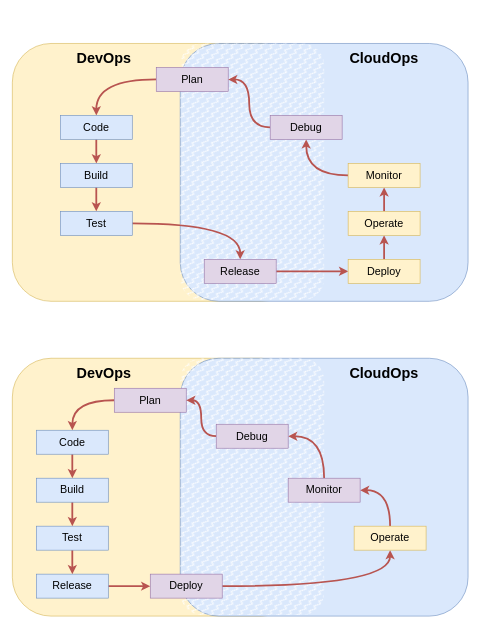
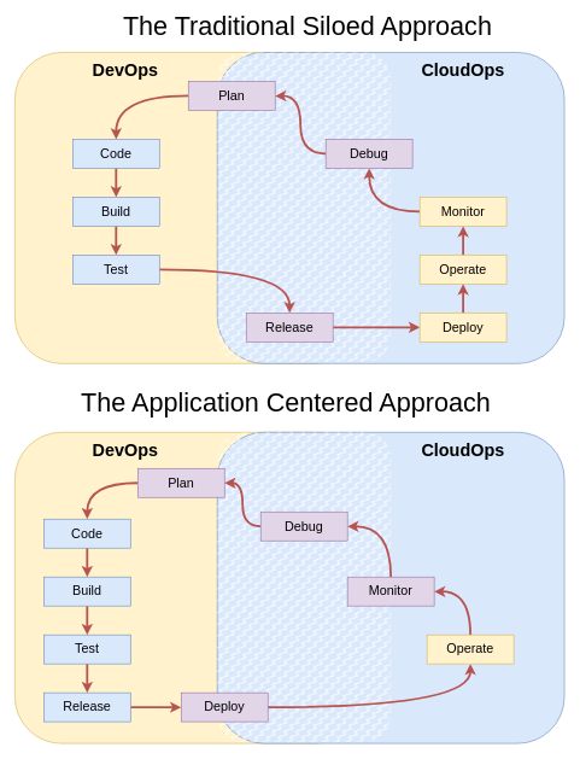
  <mxCell id="0" />
  <mxCell id="1" parent="0" />
  <mxCell id="2" value="" style="rounded=1;whiteSpace=wrap;html=1;fillColor=#fff2cc;strokeColor=#d6b656;" parent="1" vertex="1"><mxGeometry x="20" y="72" width="480" height="430" as="geometry" /></mxCell>
  <mxCell id="3" value="" style="rounded=1;whiteSpace=wrap;html=1;fillColor=#dae8fc;strokeColor=#6c8ebf;" parent="1" vertex="1"><mxGeometry x="300" y="72" width="480" height="430" as="geometry" /></mxCell>
  <mxCell id="4" value="" style="rounded=1;whiteSpace=wrap;html=1;fillStyle=zigzag-line;strokeColor=none;" vertex="1" parent="1"><mxGeometry x="300" y="72" width="240" height="428" as="geometry" /></mxCell>
  <mxCell id="5" style="edgeStyle=orthogonalEdgeStyle;rounded=0;orthogonalLoop=1;jettySize=auto;html=1;entryX=0.5;entryY=0;entryDx=0;entryDy=0;fillColor=#f8cecc;strokeColor=#b85450;strokeWidth=3;curved=1;" parent="1" source="6" target="8" edge="1"><mxGeometry relative="1" as="geometry" /></mxCell>
  <mxCell id="6" value="&lt;font style=&quot;font-size: 18px;&quot;&gt;Plan&lt;/font&gt;" style="rounded=0;whiteSpace=wrap;html=1;fillColor=#e1d5e7;strokeColor=#9673a6;" parent="1" vertex="1"><mxGeometry x="260" y="112" width="120" height="40" as="geometry" /></mxCell>
  <mxCell id="7" style="edgeStyle=orthogonalEdgeStyle;rounded=0;orthogonalLoop=1;jettySize=auto;html=1;fillColor=#f8cecc;strokeColor=#b85450;strokeWidth=3;curved=1;" parent="1" source="8" target="10" edge="1"><mxGeometry relative="1" as="geometry" /></mxCell>
  <mxCell id="8" value="&lt;font style=&quot;font-size: 18px;&quot;&gt;Code&lt;/font&gt;" style="rounded=0;whiteSpace=wrap;html=1;fillColor=#dae8fc;strokeColor=#6c8ebf;" parent="1" vertex="1"><mxGeometry x="100" y="192" width="120" height="40" as="geometry" /></mxCell>
  <mxCell id="9" style="edgeStyle=orthogonalEdgeStyle;rounded=0;orthogonalLoop=1;jettySize=auto;html=1;fillColor=#f8cecc;strokeColor=#b85450;strokeWidth=3;curved=1;" parent="1" source="10" target="12" edge="1"><mxGeometry relative="1" as="geometry" /></mxCell>
  <mxCell id="10" value="&lt;font style=&quot;font-size: 18px;&quot;&gt;Build&lt;/font&gt;" style="rounded=0;whiteSpace=wrap;html=1;fillColor=#dae8fc;strokeColor=#6c8ebf;" parent="1" vertex="1"><mxGeometry x="100" y="272" width="120" height="40" as="geometry" /></mxCell>
  <mxCell id="11" style="edgeStyle=orthogonalEdgeStyle;rounded=0;orthogonalLoop=1;jettySize=auto;html=1;entryX=0.5;entryY=0;entryDx=0;entryDy=0;fillColor=#f8cecc;strokeColor=#b85450;strokeWidth=3;curved=1;" parent="1" source="12" target="14" edge="1"><mxGeometry relative="1" as="geometry" /></mxCell>
  <mxCell id="12" value="&lt;font style=&quot;font-size: 18px;&quot;&gt;Test&lt;/font&gt;" style="rounded=0;whiteSpace=wrap;html=1;fillColor=#dae8fc;strokeColor=#6c8ebf;" parent="1" vertex="1"><mxGeometry x="100" y="352" width="120" height="40" as="geometry" /></mxCell>
  <mxCell id="13" style="edgeStyle=orthogonalEdgeStyle;rounded=0;orthogonalLoop=1;jettySize=auto;html=1;fillColor=#f8cecc;strokeColor=#b85450;strokeWidth=3;curved=1;" parent="1" source="14" target="16" edge="1"><mxGeometry relative="1" as="geometry" /></mxCell>
  <mxCell id="14" value="&lt;font style=&quot;font-size: 18px;&quot;&gt;Release&lt;/font&gt;" style="rounded=0;whiteSpace=wrap;html=1;fillColor=#e1d5e7;strokeColor=#9673a6;" parent="1" vertex="1"><mxGeometry x="340" y="432" width="120" height="40" as="geometry" /></mxCell>
  <mxCell id="15" style="edgeStyle=orthogonalEdgeStyle;rounded=0;orthogonalLoop=1;jettySize=auto;html=1;fillColor=#f8cecc;strokeColor=#b85450;strokeWidth=3;curved=1;" parent="1" source="16" target="18" edge="1"><mxGeometry relative="1" as="geometry" /></mxCell>
  <mxCell id="16" value="&lt;font style=&quot;font-size: 18px;&quot;&gt;Deploy&lt;/font&gt;" style="rounded=0;whiteSpace=wrap;html=1;fillColor=#fff2cc;strokeColor=#d6b656;" parent="1" vertex="1"><mxGeometry x="580" y="432" width="120" height="40" as="geometry" /></mxCell>
  <mxCell id="17" style="edgeStyle=orthogonalEdgeStyle;rounded=0;orthogonalLoop=1;jettySize=auto;html=1;fillColor=#f8cecc;strokeColor=#b85450;strokeWidth=3;curved=1;" parent="1" source="18" target="20" edge="1"><mxGeometry relative="1" as="geometry" /></mxCell>
  <mxCell id="18" value="&lt;font style=&quot;font-size: 18px;&quot;&gt;Operate&lt;/font&gt;" style="rounded=0;whiteSpace=wrap;html=1;fillColor=#fff2cc;strokeColor=#d6b656;" parent="1" vertex="1"><mxGeometry x="580" y="352" width="120" height="40" as="geometry" /></mxCell>
  <mxCell id="19" style="edgeStyle=orthogonalEdgeStyle;rounded=0;orthogonalLoop=1;jettySize=auto;html=1;fillColor=#f8cecc;strokeColor=#b85450;strokeWidth=3;curved=1;" parent="1" source="20" target="22" edge="1"><mxGeometry relative="1" as="geometry" /></mxCell>
  <mxCell id="20" value="&lt;font style=&quot;font-size: 18px;&quot;&gt;Monitor&lt;/font&gt;" style="rounded=0;whiteSpace=wrap;html=1;fillColor=#fff2cc;strokeColor=#d6b656;" parent="1" vertex="1"><mxGeometry x="580" y="272" width="120" height="40" as="geometry" /></mxCell>
  <mxCell id="21" style="edgeStyle=orthogonalEdgeStyle;rounded=0;orthogonalLoop=1;jettySize=auto;html=1;entryX=1;entryY=0.5;entryDx=0;entryDy=0;fillColor=#f8cecc;strokeColor=#b85450;strokeWidth=3;curved=1;" parent="1" source="22" target="6" edge="1"><mxGeometry relative="1" as="geometry" /></mxCell>
  <mxCell id="22" value="&lt;font style=&quot;font-size: 18px;&quot;&gt;Debug&lt;/font&gt;" style="rounded=0;whiteSpace=wrap;html=1;fillColor=#e1d5e7;strokeColor=#9673a6;" parent="1" vertex="1"><mxGeometry x="450" y="192" width="120" height="40" as="geometry" /></mxCell>
  <mxCell id="23" value="&lt;font style=&quot;font-size: 24px;&quot;&gt;&lt;b&gt;DevOps&lt;/b&gt;&lt;/font&gt;" style="text;strokeColor=none;align=center;fillColor=none;html=1;verticalAlign=middle;whiteSpace=wrap;rounded=0;" parent="1" vertex="1"><mxGeometry x="143" y="82" width="60" height="30" as="geometry" /></mxCell>
  <mxCell id="24" value="&lt;font style=&quot;font-size: 24px;&quot;&gt;&lt;b&gt;CloudOps&lt;/b&gt;&lt;/font&gt;" style="text;strokeColor=none;align=center;fillColor=none;html=1;verticalAlign=middle;whiteSpace=wrap;rounded=0;" parent="1" vertex="1"><mxGeometry x="610" y="82" width="60" height="30" as="geometry" /></mxCell>
  <mxCell id="25" value="" style="rounded=1;whiteSpace=wrap;html=1;fillColor=#fff2cc;strokeColor=#d6b656;" parent="1" vertex="1"><mxGeometry x="20" y="597" width="480" height="430" as="geometry" /></mxCell>
  <mxCell id="26" value="" style="rounded=1;whiteSpace=wrap;html=1;fillColor=#dae8fc;strokeColor=#6c8ebf;" parent="1" vertex="1"><mxGeometry x="300" y="597" width="480" height="430" as="geometry" /></mxCell>
  <mxCell id="27" value="" style="rounded=1;whiteSpace=wrap;html=1;fillStyle=zigzag-line;strokeColor=none;" vertex="1" parent="1"><mxGeometry x="300" y="597" width="240" height="428" as="geometry" /></mxCell>
  <mxCell id="28" style="edgeStyle=orthogonalEdgeStyle;rounded=0;orthogonalLoop=1;jettySize=auto;html=1;entryX=0.5;entryY=0;entryDx=0;entryDy=0;fillColor=#f8cecc;strokeColor=#b85450;strokeWidth=3;curved=1;" parent="1" source="29" target="31" edge="1"><mxGeometry relative="1" as="geometry" /></mxCell>
  <mxCell id="29" value="&lt;font style=&quot;font-size: 18px;&quot;&gt;Plan&lt;/font&gt;" style="rounded=0;whiteSpace=wrap;html=1;fillColor=#e1d5e7;strokeColor=#9673a6;" parent="1" vertex="1"><mxGeometry x="190" y="647" width="120" height="40" as="geometry" /></mxCell>
  <mxCell id="30" style="edgeStyle=orthogonalEdgeStyle;rounded=0;orthogonalLoop=1;jettySize=auto;html=1;fillColor=#f8cecc;strokeColor=#b85450;strokeWidth=3;curved=1;" parent="1" source="31" target="33" edge="1"><mxGeometry relative="1" as="geometry" /></mxCell>
  <mxCell id="31" value="&lt;font style=&quot;font-size: 18px;&quot;&gt;Code&lt;/font&gt;" style="rounded=0;whiteSpace=wrap;html=1;fillColor=#dae8fc;strokeColor=#6c8ebf;" parent="1" vertex="1"><mxGeometry x="60" y="717" width="120" height="40" as="geometry" /></mxCell>
  <mxCell id="32" style="edgeStyle=orthogonalEdgeStyle;rounded=0;orthogonalLoop=1;jettySize=auto;html=1;fillColor=#f8cecc;strokeColor=#b85450;strokeWidth=3;curved=1;" parent="1" source="33" target="35" edge="1"><mxGeometry relative="1" as="geometry" /></mxCell>
  <mxCell id="33" value="&lt;font style=&quot;font-size: 18px;&quot;&gt;Build&lt;/font&gt;" style="rounded=0;whiteSpace=wrap;html=1;fillColor=#dae8fc;strokeColor=#6c8ebf;" parent="1" vertex="1"><mxGeometry x="60" y="797" width="120" height="40" as="geometry" /></mxCell>
  <mxCell id="34" style="edgeStyle=orthogonalEdgeStyle;rounded=0;orthogonalLoop=1;jettySize=auto;html=1;entryX=0.5;entryY=0;entryDx=0;entryDy=0;fillColor=#f8cecc;strokeColor=#b85450;strokeWidth=3;curved=1;" parent="1" source="35" target="37" edge="1"><mxGeometry relative="1" as="geometry" /></mxCell>
  <mxCell id="35" value="&lt;font style=&quot;font-size: 18px;&quot;&gt;Test&lt;/font&gt;" style="rounded=0;whiteSpace=wrap;html=1;fillColor=#dae8fc;strokeColor=#6c8ebf;" parent="1" vertex="1"><mxGeometry x="60" y="877" width="120" height="40" as="geometry" /></mxCell>
  <mxCell id="36" style="edgeStyle=orthogonalEdgeStyle;rounded=0;orthogonalLoop=1;jettySize=auto;html=1;fillColor=#f8cecc;strokeColor=#b85450;strokeWidth=3;curved=1;" parent="1" source="37" target="39" edge="1"><mxGeometry relative="1" as="geometry" /></mxCell>
  <mxCell id="37" value="&lt;font style=&quot;font-size: 18px;&quot;&gt;Release&lt;/font&gt;" style="rounded=0;whiteSpace=wrap;html=1;fillColor=#dae8fc;strokeColor=#6c8ebf;" parent="1" vertex="1"><mxGeometry x="60" y="957" width="120" height="40" as="geometry" /></mxCell>
  <mxCell id="38" style="edgeStyle=orthogonalEdgeStyle;rounded=0;orthogonalLoop=1;jettySize=auto;html=1;fillColor=#f8cecc;strokeColor=#b85450;strokeWidth=3;curved=1;" parent="1" source="39" target="41" edge="1"><mxGeometry relative="1" as="geometry" /></mxCell>
  <mxCell id="39" value="&lt;font style=&quot;font-size: 18px;&quot;&gt;Deploy&lt;/font&gt;" style="rounded=0;whiteSpace=wrap;html=1;fillColor=#e1d5e7;strokeColor=#9673a6;" parent="1" vertex="1"><mxGeometry x="250" y="957" width="120" height="40" as="geometry" /></mxCell>
  <mxCell id="40" style="edgeStyle=orthogonalEdgeStyle;rounded=0;orthogonalLoop=1;jettySize=auto;html=1;fillColor=#f8cecc;strokeColor=#b85450;strokeWidth=3;curved=1;entryX=1;entryY=0.5;entryDx=0;entryDy=0;" parent="1" source="41" target="43" edge="1"><mxGeometry relative="1" as="geometry" /></mxCell>
  <mxCell id="41" value="&lt;font style=&quot;font-size: 18px;&quot;&gt;Operate&lt;/font&gt;" style="rounded=0;whiteSpace=wrap;html=1;fillColor=#fff2cc;strokeColor=#d6b656;" parent="1" vertex="1"><mxGeometry x="590" y="877" width="120" height="40" as="geometry" /></mxCell>
  <mxCell id="42" style="edgeStyle=orthogonalEdgeStyle;rounded=0;orthogonalLoop=1;jettySize=auto;html=1;fillColor=#f8cecc;strokeColor=#b85450;strokeWidth=3;curved=1;entryX=1;entryY=0.5;entryDx=0;entryDy=0;" parent="1" source="43" target="45" edge="1"><mxGeometry relative="1" as="geometry" /></mxCell>
  <mxCell id="43" value="&lt;font style=&quot;font-size: 18px;&quot;&gt;Monitor&lt;/font&gt;" style="rounded=0;whiteSpace=wrap;html=1;fillColor=#e1d5e7;strokeColor=#9673a6;" parent="1" vertex="1"><mxGeometry x="480" y="797" width="120" height="40" as="geometry" /></mxCell>
  <mxCell id="44" style="edgeStyle=orthogonalEdgeStyle;rounded=0;orthogonalLoop=1;jettySize=auto;html=1;entryX=1;entryY=0.5;entryDx=0;entryDy=0;fillColor=#f8cecc;strokeColor=#b85450;strokeWidth=3;curved=1;" parent="1" source="45" target="29" edge="1"><mxGeometry relative="1" as="geometry" /></mxCell>
  <mxCell id="45" value="&lt;font style=&quot;font-size: 18px;&quot;&gt;Debug&lt;/font&gt;" style="rounded=0;whiteSpace=wrap;html=1;fillColor=#e1d5e7;strokeColor=#9673a6;" parent="1" vertex="1"><mxGeometry x="360" y="707" width="120" height="40" as="geometry" /></mxCell>
  <mxCell id="46" value="&lt;font style=&quot;font-size: 24px;&quot;&gt;&lt;b&gt;DevOps&lt;/b&gt;&lt;/font&gt;" style="text;strokeColor=none;align=center;fillColor=none;html=1;verticalAlign=middle;whiteSpace=wrap;rounded=0;" parent="1" vertex="1"><mxGeometry x="143" y="607" width="60" height="30" as="geometry" /></mxCell>
  <mxCell id="47" value="&lt;font style=&quot;font-size: 24px;&quot;&gt;&lt;b&gt;CloudOps&lt;/b&gt;&lt;/font&gt;" style="text;strokeColor=none;align=center;fillColor=none;html=1;verticalAlign=middle;whiteSpace=wrap;rounded=0;" parent="1" vertex="1"><mxGeometry x="610" y="607" width="60" height="30" as="geometry" /></mxCell>
+ <mxCell id="48" value="&lt;font style=&quot;font-size: 36px;&quot;&gt;The Traditional Siloed Approach&lt;/font&gt;" style="text;strokeColor=none;align=center;fillColor=none;html=1;verticalAlign=middle;whiteSpace=wrap;rounded=0;" parent="1" vertex="1"><mxGeometry x="150" y="20" width="550" height="30" as="geometry" /></mxCell>
+ <mxCell id="49" value="&lt;font style=&quot;font-size: 36px;&quot;&gt;The Application Centered Approach&lt;/font&gt;" style="text;strokeColor=none;align=center;fillColor=none;html=1;verticalAlign=middle;whiteSpace=wrap;rounded=0;" parent="1" vertex="1"><mxGeometry x="100" y="540" width="590" height="30" as="geometry" /></mxCell>
